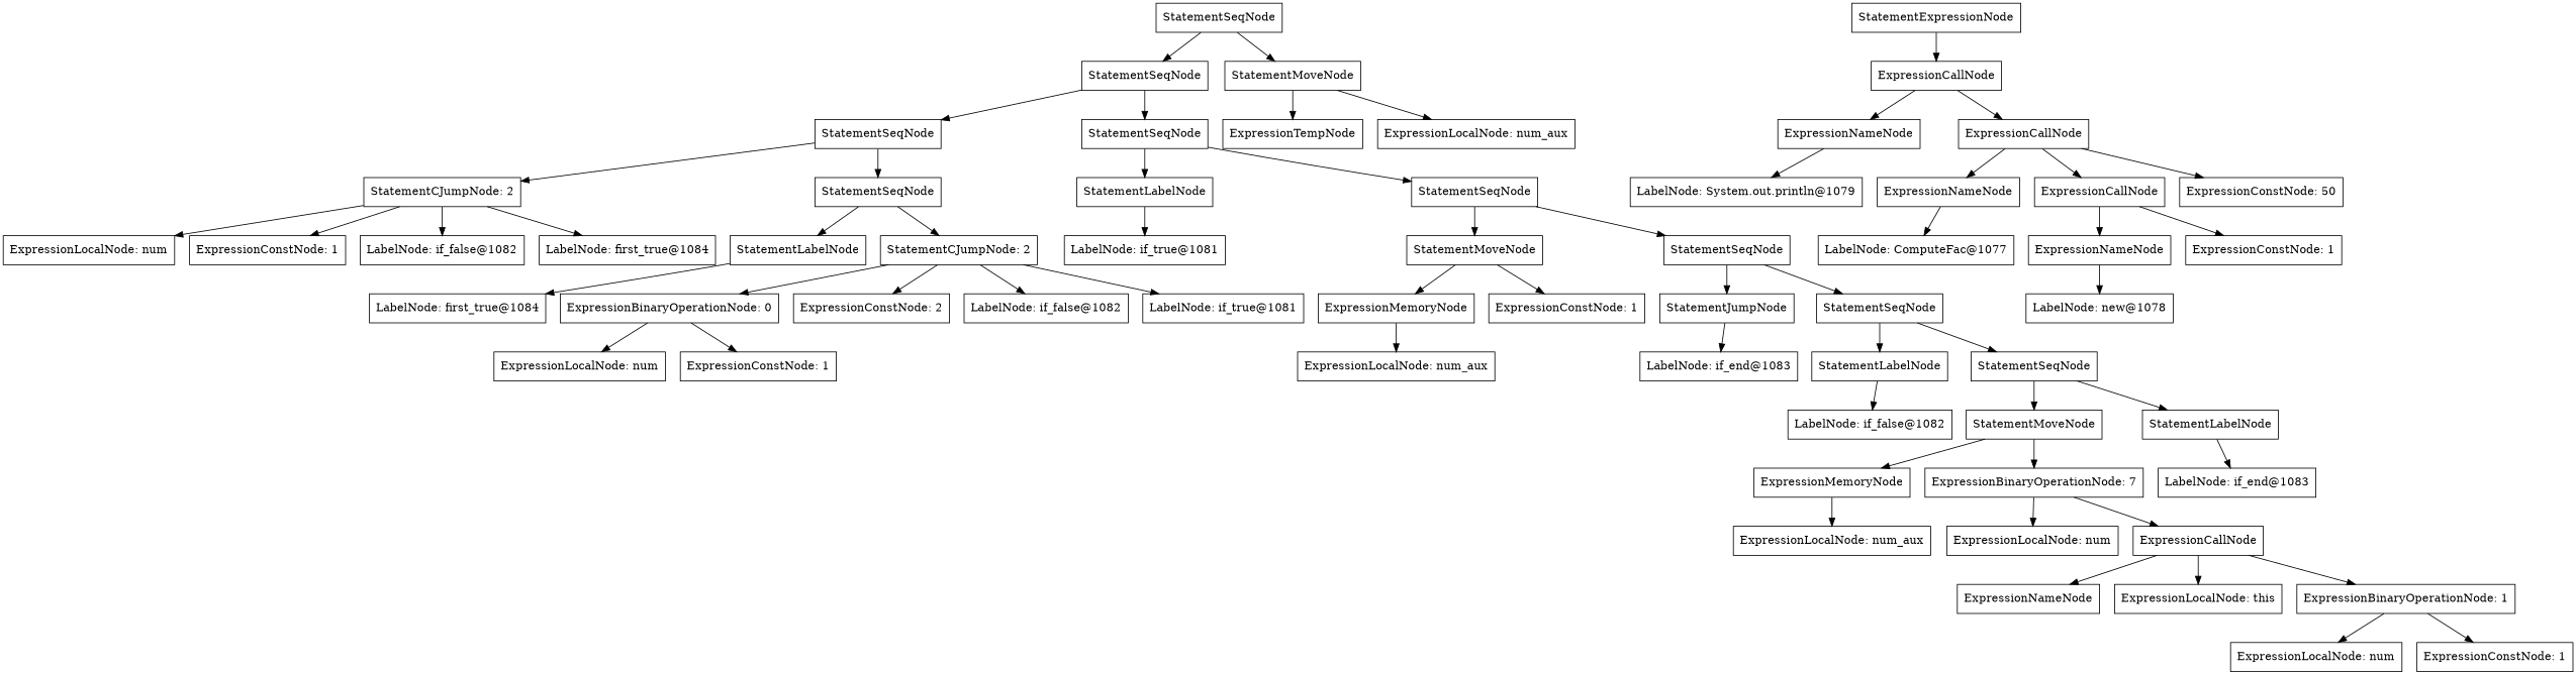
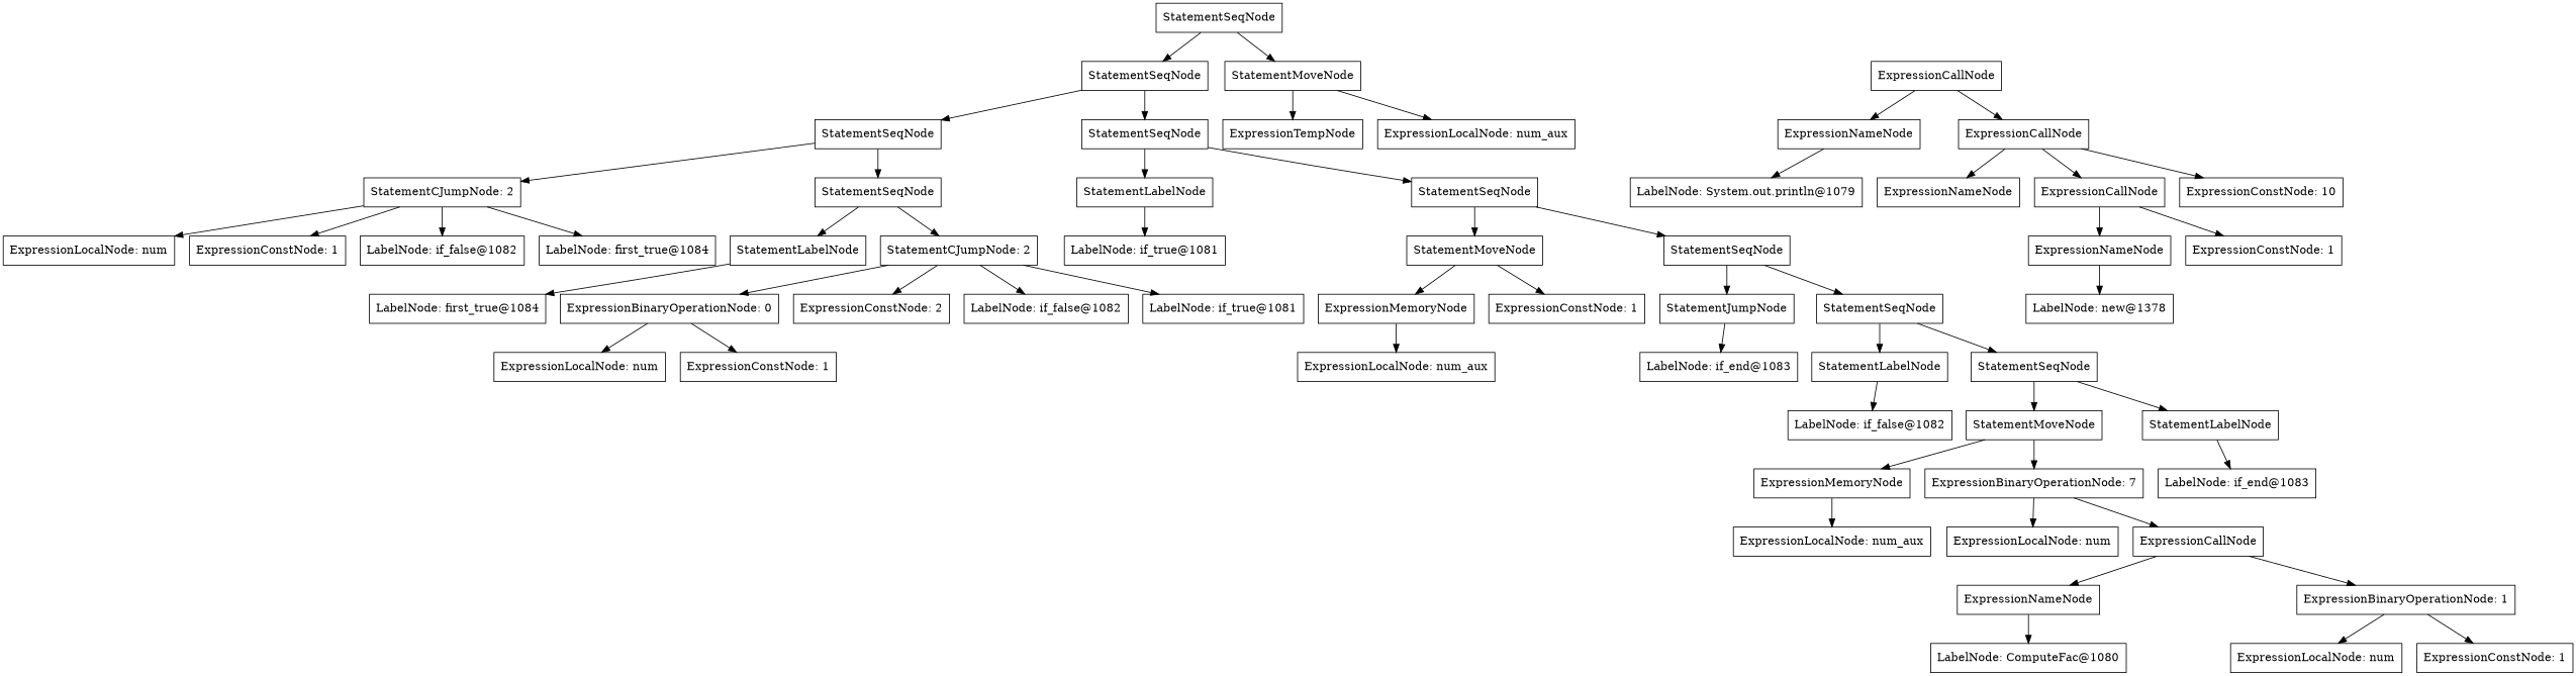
  digraph {
    node [shape=box]
    n1 [label=StatementSeqNode]
    n2 [label=StatementSeqNode]
    n3 [label=StatementMoveNode]
    n4 [label=StatementSeqNode]
    n5 [label=StatementSeqNode]
    n6 [label=ExpressionTempNode]
    n7 [label="ExpressionLocalNode: num_aux"]
    n8 [label="StatementCJumpNode: 2"]
    n9 [label=StatementSeqNode]
    n10 [label=StatementLabelNode]
    n11 [label=StatementSeqNode]
    n12 [label="ExpressionLocalNode: num"]
    n13 [label="ExpressionConstNode: 1"]
    n14 [label="LabelNode: if_false@1082"]
    n15 [label="LabelNode: first_true@1084"]
    n16 [label=StatementLabelNode]
    n17 [label="StatementCJumpNode: 2"]
    n18 [label="LabelNode: first_true@1084"]
    n19 [label="ExpressionBinaryOperationNode: 0"]
    n20 [label="ExpressionConstNode: 2"]
    n21 [label="LabelNode: if_false@1082"]
    n22 [label="LabelNode: if_true@1081"]
    n23 [label="ExpressionLocalNode: num"]
    n24 [label="ExpressionConstNode: 1"]
    n25 [label="LabelNode: if_true@1081"]
    n26 [label=StatementMoveNode]
    n27 [label=StatementSeqNode]
    n28 [label=ExpressionMemoryNode]
    n29 [label="ExpressionConstNode: 1"]
    n30 [label=StatementJumpNode]
    n31 [label=StatementSeqNode]
    n32 [label="ExpressionLocalNode: num_aux"]
    n33 [label="LabelNode: if_end@1083"]
    n34 [label=StatementLabelNode]
    n35 [label=StatementSeqNode]
    n36 [label="LabelNode: if_false@1082"]
    n37 [label=StatementMoveNode]
    n38 [label=StatementLabelNode]
    n39 [label=ExpressionMemoryNode]
    n40 [label="ExpressionBinaryOperationNode: 7"]
    n41 [label="LabelNode: if_end@1083"]
    n42 [label="ExpressionLocalNode: num_aux"]
    n43 [label="ExpressionLocalNode: num"]
    n44 [label=ExpressionCallNode]
    n45 [label=ExpressionNameNode]
-   n46 [label="ExpressionLocalNode: this"]
    n47 [label="ExpressionBinaryOperationNode: 1"]
+   n48 [label="LabelNode: ComputeFac@1080"]
    n49 [label="ExpressionLocalNode: num"]
    n50 [label="ExpressionConstNode: 1"]
-   n51 [label=StatementExpressionNode]
    n52 [label=ExpressionCallNode]
    n53 [label=ExpressionNameNode]
    n54 [label=ExpressionCallNode]
    n55 [label="LabelNode: System.out.println@1079"]
    n56 [label=ExpressionNameNode]
    n57 [label=ExpressionCallNode]
-   n58 [label="ExpressionConstNode: 50"]
-   n59 [label="LabelNode: ComputeFac@1077"]
+   n58 [label="ExpressionConstNode: 10"]
    n60 [label=ExpressionNameNode]
    n61 [label="ExpressionConstNode: 1"]
-   n62 [label="LabelNode: new@1078"]
+   n62 [label="LabelNode: new@1378"]
    n1 -> n2
    n1 -> n3
    n2 -> n4
    n2 -> n5
    n3 -> n6
    n3 -> n7
    n4 -> n8
    n4 -> n9
    n5 -> n10
    n5 -> n11
    n8 -> n12
    n8 -> n13
    n8 -> n14
    n8 -> n15
    n9 -> n16
    n9 -> n17
    n10 -> n25
    n11 -> n26
    n11 -> n27
    n16 -> n18
    n17 -> n19
    n17 -> n20
    n17 -> n21
    n17 -> n22
    n19 -> n23
    n19 -> n24
    n26 -> n28
    n26 -> n29
    n27 -> n30
    n27 -> n31
    n28 -> n32
    n30 -> n33
    n31 -> n34
    n31 -> n35
    n34 -> n36
    n35 -> n37
    n35 -> n38
    n37 -> n39
    n37 -> n40
    n38 -> n41
    n39 -> n42
    n40 -> n43
    n40 -> n44
    n44 -> n45
-   n44 -> n46
    n44 -> n47
+   n45 -> n48
    n47 -> n49
    n47 -> n50
-   n51 -> n52
    n52 -> n53
    n52 -> n54
    n53 -> n55
    n54 -> n56
    n54 -> n57
    n54 -> n58
-   n56 -> n59
    n57 -> n60
    n57 -> n61
    n60 -> n62
  }
